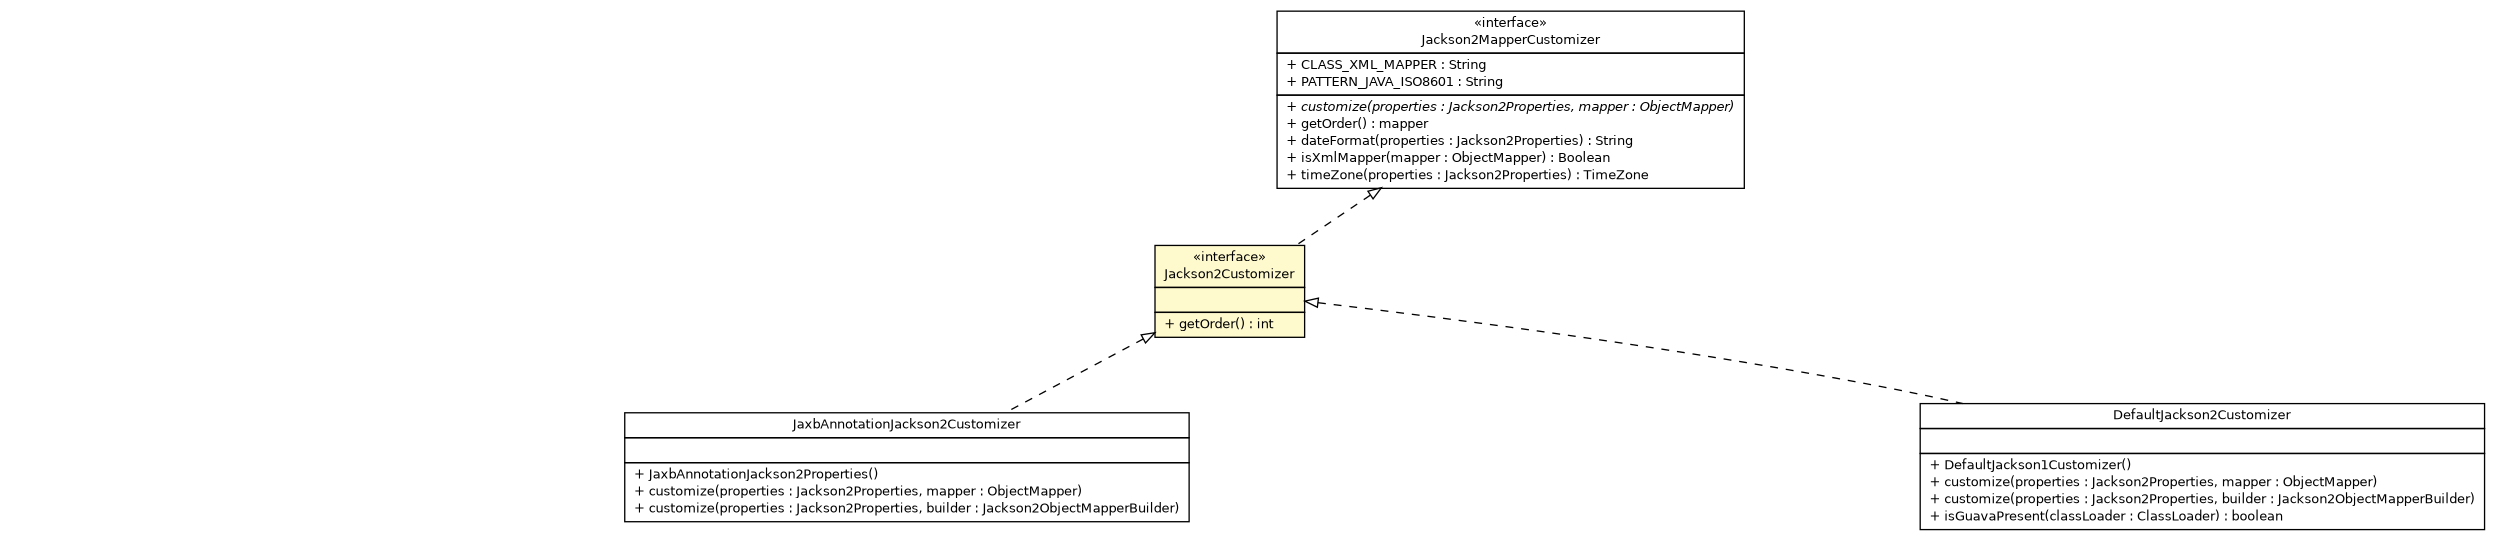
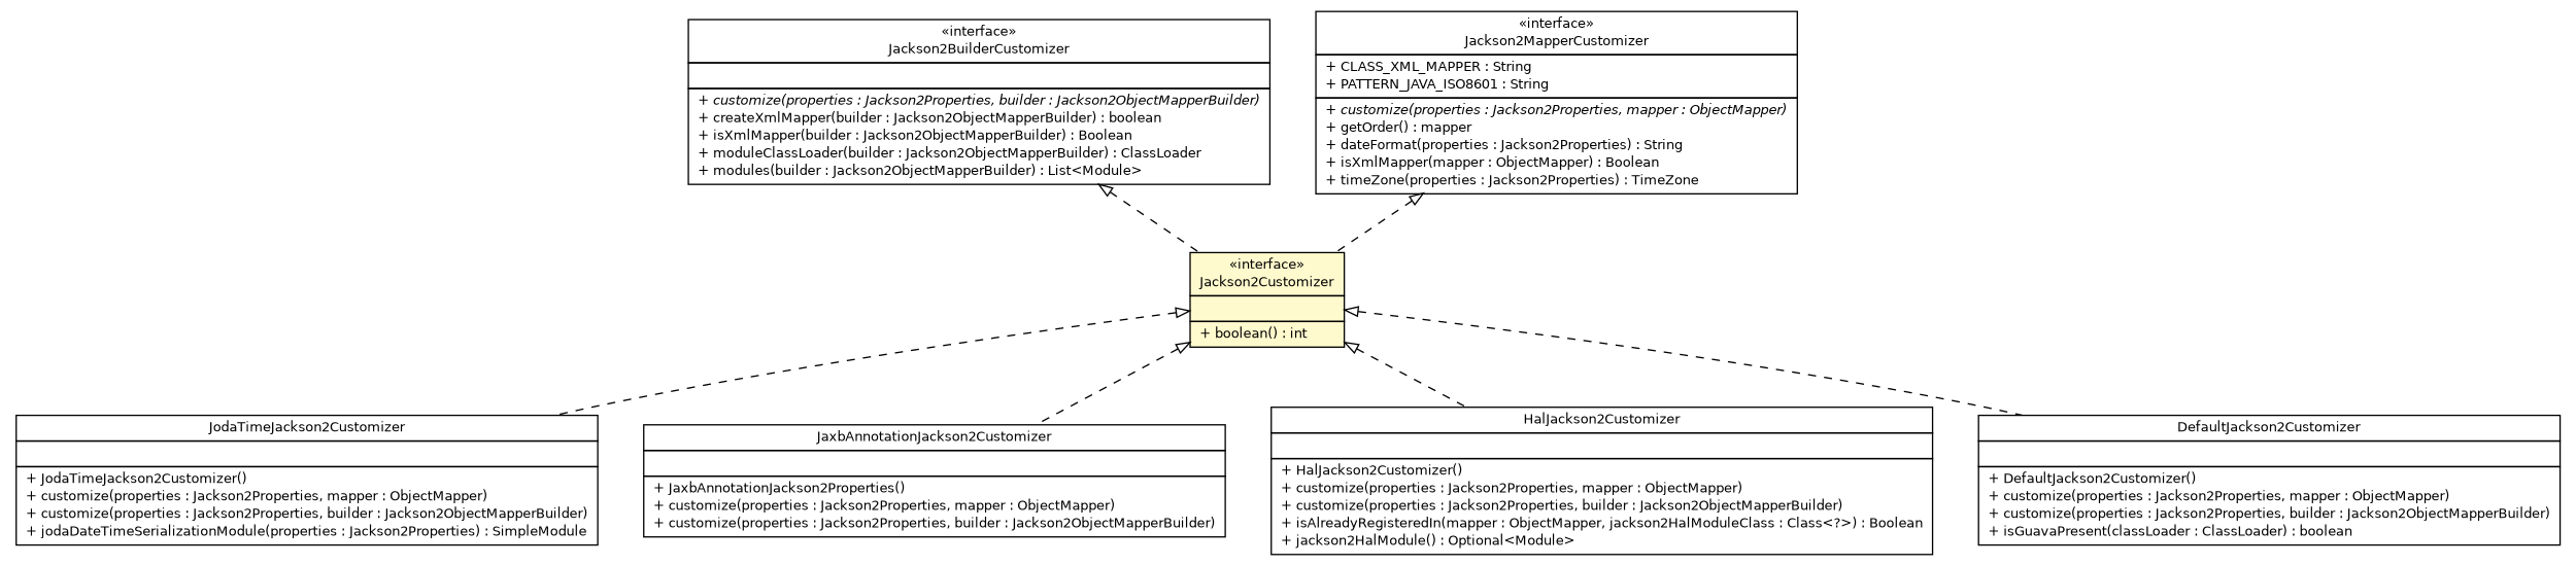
  digraph {
    nodesep=0.25
    ranksep=0.5
    node [fontcolor=black fontname=Helvetica fontsize=10.0 shape=plaintext]
    edge [arrowtail=empty dir=back fontname=Helvetica fontsize=10 headport=p labelfontname=Helvetica labelfontsize=10 style=dashed tailport=p]
+   n1 [label=<<table title="top.infra.jackson2.JodaTimeJackson2Customizer" border="0" cellborder="1" cellspacing="0" cellpadding="2" port="p" href="./JodaTimeJackson2Customizer.html"> 		<tr><td><table border="0" cellspacing="0" cellpadding="1"> <tr><td align="center" balign="center"> JodaTimeJackson2Customizer </td></tr> 		</table></td></tr> 		<tr><td><table border="0" cellspacing="0" cellpadding="1"> <tr><td align="left" balign="left">  </td></tr> 		</table></td></tr> 		<tr><td><table border="0" cellspacing="0" cellpadding="1"> <tr><td align="left" balign="left"> + JodaTimeJackson2Customizer() </td></tr> <tr><td align="left" balign="left"> + customize(properties : Jackson2Properties, mapper : ObjectMapper) </td></tr> <tr><td align="left" balign="left"> + customize(properties : Jackson2Properties, builder : Jackson2ObjectMapperBuilder) </td></tr> <tr><td align="left" balign="left"> + jodaDateTimeSerializationModule(properties : Jackson2Properties) : SimpleModule </td></tr> 		</table></td></tr> 		</table>>]
    n2 [label=<<table title="top.infra.jackson2.JaxbAnnotationJackson2Customizer" border="0" cellborder="1" cellspacing="0" cellpadding="2" port="p" href="./JaxbAnnotationJackson2Customizer.html"> 		<tr><td><table border="0" cellspacing="0" cellpadding="1"> <tr><td align="center" balign="center"> JaxbAnnotationJackson2Customizer </td></tr> 		</table></td></tr> 		<tr><td><table border="0" cellspacing="0" cellpadding="1"> <tr><td align="left" balign="left">  </td></tr> 		</table></td></tr> 		<tr><td><table border="0" cellspacing="0" cellpadding="1"> <tr><td align="left" balign="left"> + JaxbAnnotationJackson2Properties() </td></tr> <tr><td align="left" balign="left"> + customize(properties : Jackson2Properties, mapper : ObjectMapper) </td></tr> <tr><td align="left" balign="left"> + customize(properties : Jackson2Properties, builder : Jackson2ObjectMapperBuilder) </td></tr> 		</table></td></tr> 		</table>>]
-   n5 [label=<<table title="top.infra.jackson2.Jackson2Customizer" border="0" cellborder="1" cellspacing="0" cellpadding="2" port="p" bgcolor="lemonChiffon" href="./Jackson2Customizer.html"> 		<tr><td><table border="0" cellspacing="0" cellpadding="1"> <tr><td align="center" balign="center"> &#171;interface&#187; </td></tr> <tr><td align="center" balign="center"> Jackson2Customizer </td></tr> 		</table></td></tr> 		<tr><td><table border="0" cellspacing="0" cellpadding="1"> <tr><td align="left" balign="left">  </td></tr> 		</table></td></tr> 		<tr><td><table border="0" cellspacing="0" cellpadding="1"> <tr><td align="left" balign="left"> + getOrder() : int </td></tr> 		</table></td></tr> 		</table>>]
-   n6 [label=<<table title="top.infra.jackson2.DefaultJackson2Customizer" border="0" cellborder="1" cellspacing="0" cellpadding="2" port="p" href="./DefaultJackson2Customizer.html"> 		<tr><td><table border="0" cellspacing="0" cellpadding="1"> <tr><td align="center" balign="center"> DefaultJackson2Customizer </td></tr> 		</table></td></tr> 		<tr><td><table border="0" cellspacing="0" cellpadding="1"> <tr><td align="left" balign="left">  </td></tr> 		</table></td></tr> 		<tr><td><table border="0" cellspacing="0" cellpadding="1"> <tr><td align="left" balign="left"> + DefaultJackson1Customizer() </td></tr> <tr><td align="left" balign="left"> + customize(properties : Jackson2Properties, mapper : ObjectMapper) </td></tr> <tr><td align="left" balign="left"> + customize(properties : Jackson2Properties, builder : Jackson2ObjectMapperBuilder) </td></tr> <tr><td align="left" balign="left"> + isGuavaPresent(classLoader : ClassLoader) : boolean </td></tr> 		</table></td></tr> 		</table>>]
+   n3 [label=<<table title="top.infra.jackson2.HalJackson2Customizer" border="0" cellborder="1" cellspacing="0" cellpadding="2" port="p" href="./HalJackson2Customizer.html"> 		<tr><td><table border="0" cellspacing="0" cellpadding="1"> <tr><td align="center" balign="center"> HalJackson2Customizer </td></tr> 		</table></td></tr> 		<tr><td><table border="0" cellspacing="0" cellpadding="1"> <tr><td align="left" balign="left">  </td></tr> 		</table></td></tr> 		<tr><td><table border="0" cellspacing="0" cellpadding="1"> <tr><td align="left" balign="left"> + HalJackson2Customizer() </td></tr> <tr><td align="left" balign="left"> + customize(properties : Jackson2Properties, mapper : ObjectMapper) </td></tr> <tr><td align="left" balign="left"> + customize(properties : Jackson2Properties, builder : Jackson2ObjectMapperBuilder) </td></tr> <tr><td align="left" balign="left"> + isAlreadyRegisteredIn(mapper : ObjectMapper, jackson2HalModuleClass : Class&lt;?&gt;) : Boolean </td></tr> <tr><td align="left" balign="left"> + jackson2HalModule() : Optional&lt;Module&gt; </td></tr> 		</table></td></tr> 		</table>>]
+   n4 [label=<<table title="top.infra.jackson2.Jackson2BuilderCustomizer" border="0" cellborder="1" cellspacing="0" cellpadding="2" port="p" href="./Jackson2BuilderCustomizer.html"> 		<tr><td><table border="0" cellspacing="0" cellpadding="1"> <tr><td align="center" balign="center"> &#171;interface&#187; </td></tr> <tr><td align="center" balign="center"> Jackson2BuilderCustomizer </td></tr> 		</table></td></tr> 		<tr><td><table border="0" cellspacing="0" cellpadding="1"> <tr><td align="left" balign="left">  </td></tr> 		</table></td></tr> 		<tr><td><table border="0" cellspacing="0" cellpadding="1"> <tr><td align="left" balign="left"><font face="Helvetica-Oblique" point-size="10.0"> + customize(properties : Jackson2Properties, builder : Jackson2ObjectMapperBuilder) </font></td></tr> <tr><td align="left" balign="left"> + createXmlMapper(builder : Jackson2ObjectMapperBuilder) : boolean </td></tr> <tr><td align="left" balign="left"> + isXmlMapper(builder : Jackson2ObjectMapperBuilder) : Boolean </td></tr> <tr><td align="left" balign="left"> + moduleClassLoader(builder : Jackson2ObjectMapperBuilder) : ClassLoader </td></tr> <tr><td align="left" balign="left"> + modules(builder : Jackson2ObjectMapperBuilder) : List&lt;Module&gt; </td></tr> 		</table></td></tr> 		</table>>]
+   n5 [label=<<table title="top.infra.jackson2.Jackson2Customizer" border="0" cellborder="1" cellspacing="0" cellpadding="2" port="p" bgcolor="lemonChiffon" href="./Jackson2Customizer.html"> 		<tr><td><table border="0" cellspacing="0" cellpadding="1"> <tr><td align="center" balign="center"> &#171;interface&#187; </td></tr> <tr><td align="center" balign="center"> Jackson2Customizer </td></tr> 		</table></td></tr> 		<tr><td><table border="0" cellspacing="0" cellpadding="1"> <tr><td align="left" balign="left">  </td></tr> 		</table></td></tr> 		<tr><td><table border="0" cellspacing="0" cellpadding="1"> <tr><td align="left" balign="left"> + boolean() : int </td></tr> 		</table></td></tr> 		</table>>]
+   n6 [label=<<table title="top.infra.jackson2.DefaultJackson2Customizer" border="0" cellborder="1" cellspacing="0" cellpadding="2" port="p" href="./DefaultJackson2Customizer.html"> 		<tr><td><table border="0" cellspacing="0" cellpadding="1"> <tr><td align="center" balign="center"> DefaultJackson2Customizer </td></tr> 		</table></td></tr> 		<tr><td><table border="0" cellspacing="0" cellpadding="1"> <tr><td align="left" balign="left">  </td></tr> 		</table></td></tr> 		<tr><td><table border="0" cellspacing="0" cellpadding="1"> <tr><td align="left" balign="left"> + DefaultJackson2Customizer() </td></tr> <tr><td align="left" balign="left"> + customize(properties : Jackson2Properties, mapper : ObjectMapper) </td></tr> <tr><td align="left" balign="left"> + customize(properties : Jackson2Properties, builder : Jackson2ObjectMapperBuilder) </td></tr> <tr><td align="left" balign="left"> + isGuavaPresent(classLoader : ClassLoader) : boolean </td></tr> 		</table></td></tr> 		</table>>]
    n7 [label=<<table title="top.infra.jackson2.Jackson2MapperCustomizer" border="0" cellborder="1" cellspacing="0" cellpadding="2" port="p" href="./Jackson2MapperCustomizer.html"> 		<tr><td><table border="0" cellspacing="0" cellpadding="1"> <tr><td align="center" balign="center"> &#171;interface&#187; </td></tr> <tr><td align="center" balign="center"> Jackson2MapperCustomizer </td></tr> 		</table></td></tr> 		<tr><td><table border="0" cellspacing="0" cellpadding="1"> <tr><td align="left" balign="left"> + CLASS_XML_MAPPER : String </td></tr> <tr><td align="left" balign="left"> + PATTERN_JAVA_ISO8601 : String </td></tr> 		</table></td></tr> 		<tr><td><table border="0" cellspacing="0" cellpadding="1"> <tr><td align="left" balign="left"><font face="Helvetica-Oblique" point-size="10.0"> + customize(properties : Jackson2Properties, mapper : ObjectMapper) </font></td></tr> <tr><td align="left" balign="left"> + getOrder() : mapper </td></tr> <tr><td align="left" balign="left"> + dateFormat(properties : Jackson2Properties) : String </td></tr> <tr><td align="left" balign="left"> + isXmlMapper(mapper : ObjectMapper) : Boolean </td></tr> <tr><td align="left" balign="left"> + timeZone(properties : Jackson2Properties) : TimeZone </td></tr> 		</table></td></tr> 		</table>>]
+   n4 -> n5
+   n5 -> n1
    n5 -> n2
+   n5 -> n3
    n5 -> n6
    n7 -> n5
  }
